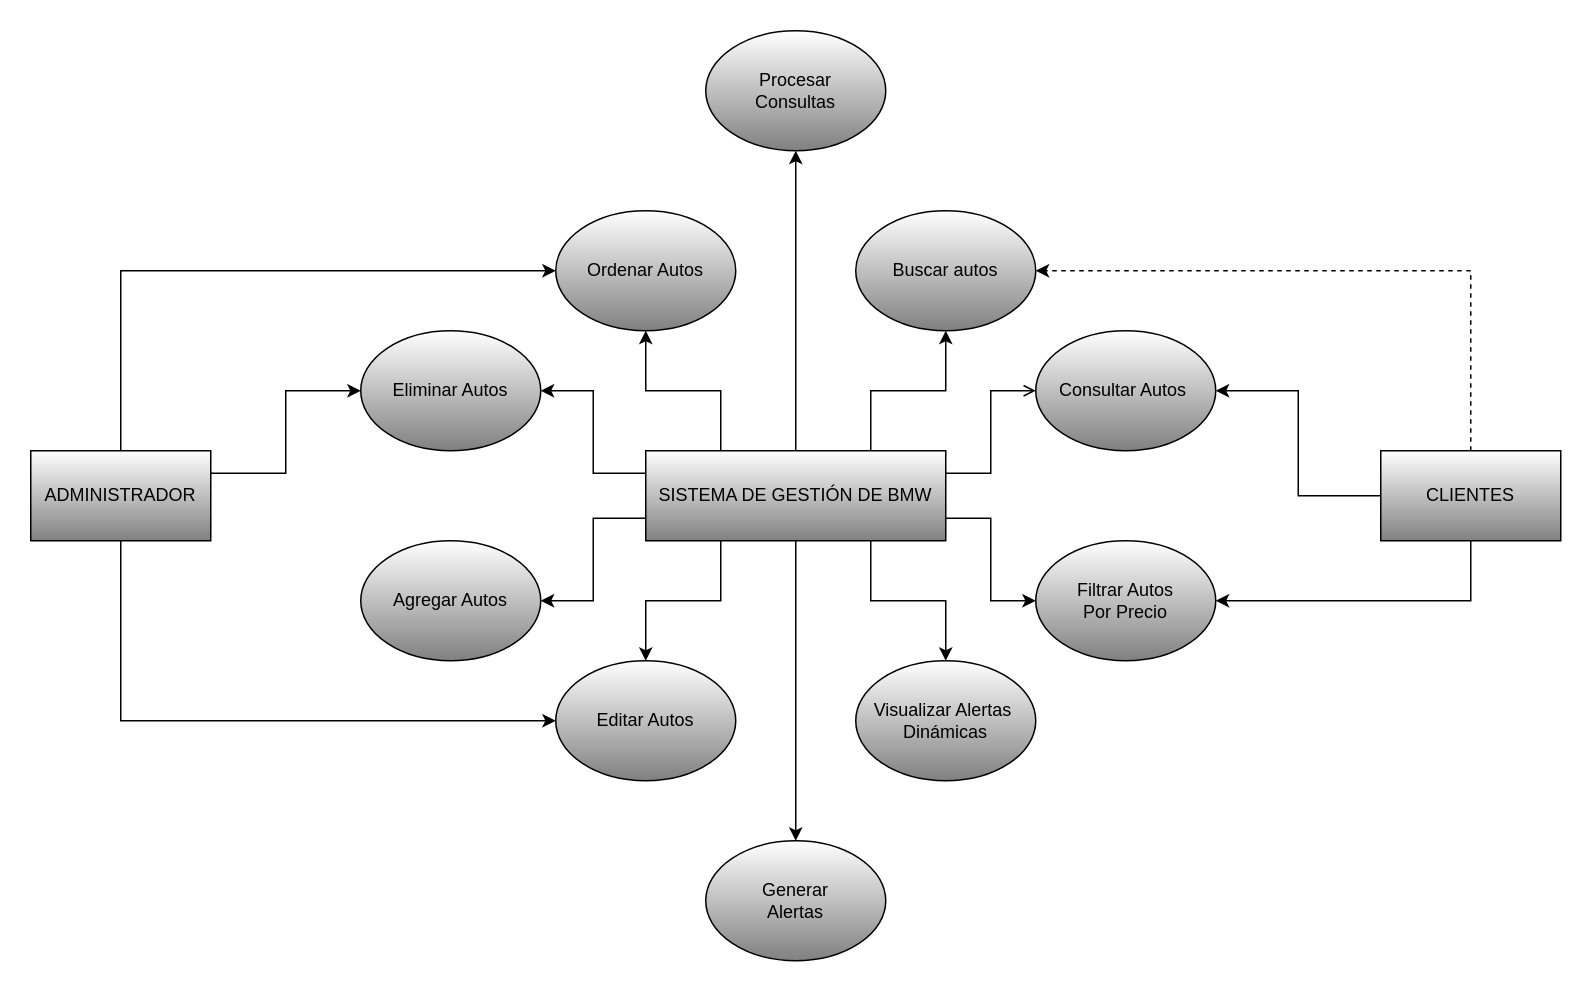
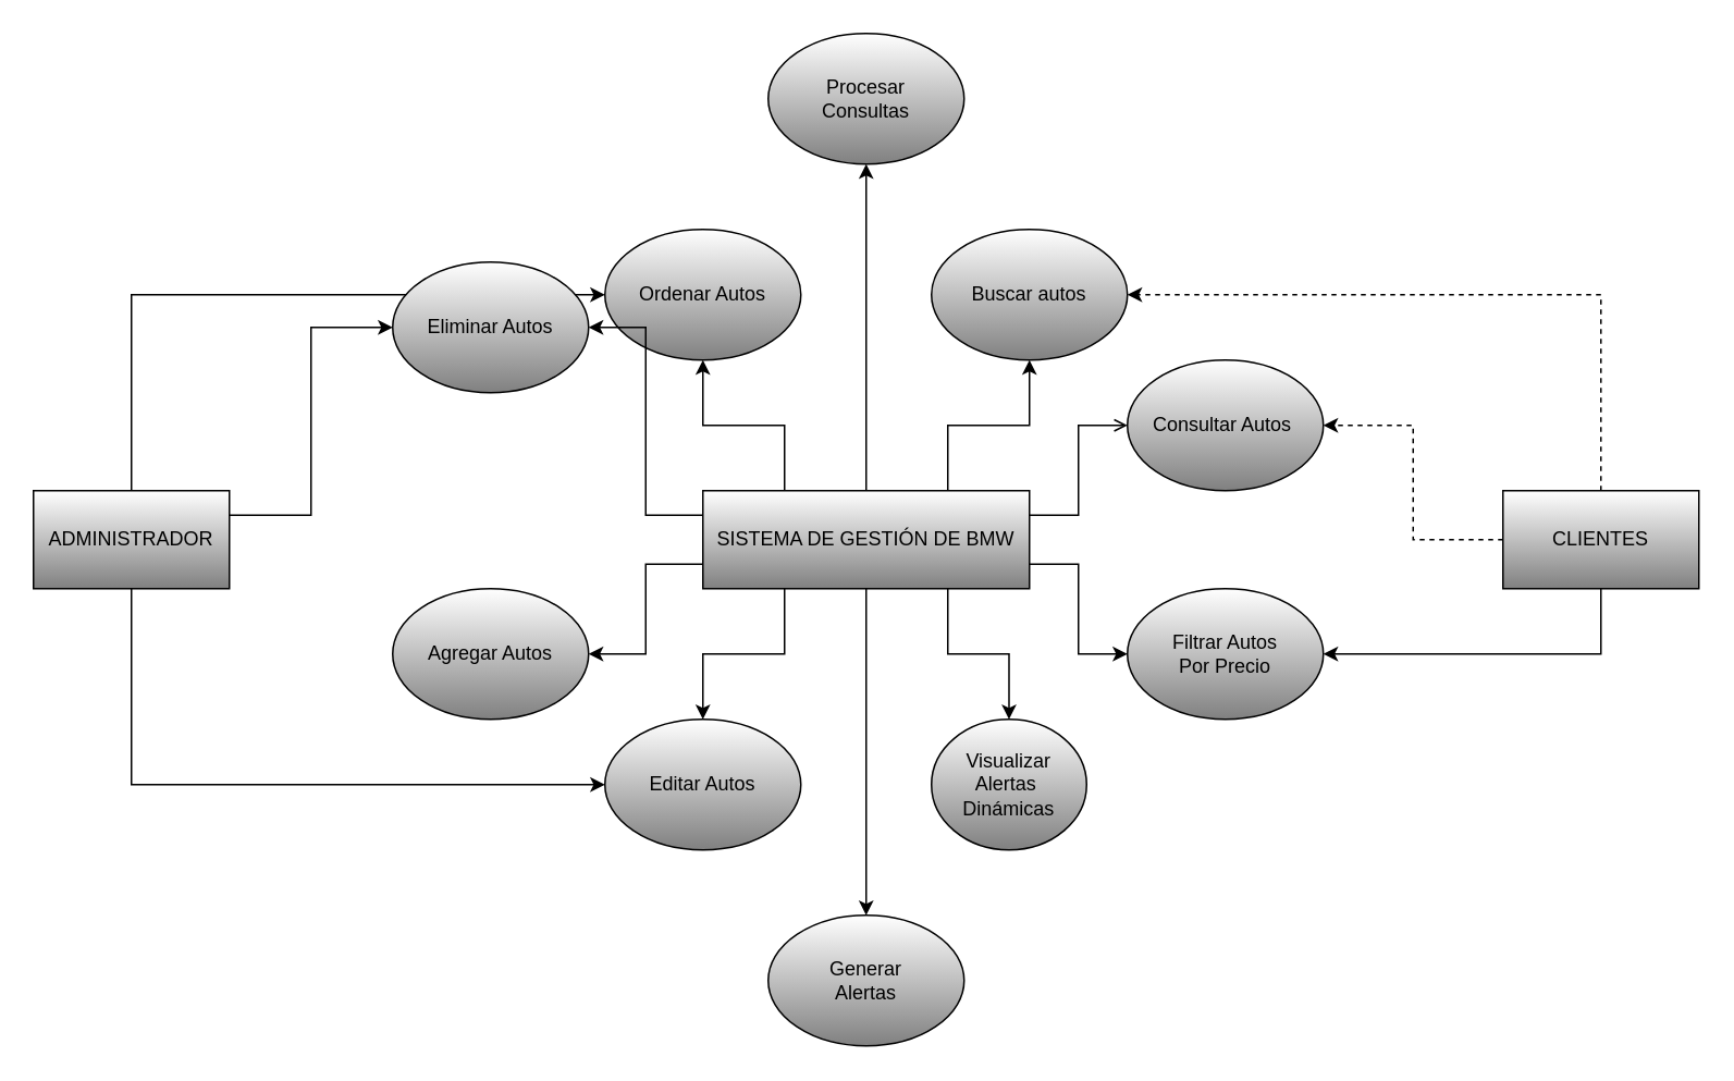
  <mxCell id="0" />
  <mxCell id="1" parent="0" />
  <mxCell id="2" style="edgeStyle=orthogonalEdgeStyle;rounded=0;orthogonalLoop=1;jettySize=auto;html=1;exitX=0.5;exitY=0;exitDx=0;exitDy=0;entryX=0;entryY=0.5;entryDx=0;entryDy=0;fontFamily=Helvetica;fontSize=12;fontColor=default;" edge="1" parent="1" source="5" target="11"><mxGeometry relative="1" as="geometry" /></mxCell>
  <mxCell id="3" style="edgeStyle=orthogonalEdgeStyle;rounded=0;orthogonalLoop=1;jettySize=auto;html=1;exitX=1;exitY=0.25;exitDx=0;exitDy=0;entryX=0;entryY=0.5;entryDx=0;entryDy=0;fontFamily=Helvetica;fontSize=12;fontColor=default;" edge="1" parent="1" source="5" target="10"><mxGeometry relative="1" as="geometry" /></mxCell>
  <mxCell id="4" style="edgeStyle=orthogonalEdgeStyle;rounded=0;orthogonalLoop=1;jettySize=auto;html=1;exitX=0.5;exitY=1;exitDx=0;exitDy=0;entryX=0;entryY=0.5;entryDx=0;entryDy=0;fontFamily=Helvetica;fontSize=12;fontColor=default;" edge="1" parent="1" source="5" target="8"><mxGeometry relative="1" as="geometry" /></mxCell>
  <mxCell id="5" value="ADMINISTRADOR" style="rounded=0;whiteSpace=wrap;html=1;gradientColor=#808080;" vertex="1" parent="1"><mxGeometry x="20" y="300" width="120" height="60" as="geometry" /></mxCell>
- <mxCell id="6" value="Visualizar Alertas&amp;nbsp;&lt;div&gt;Dinámicas&lt;/div&gt;" style="ellipse;whiteSpace=wrap;html=1;rounded=0;strokeColor=default;align=center;verticalAlign=middle;fontFamily=Helvetica;fontSize=12;fontColor=default;fillColor=default;gradientColor=#808080;" vertex="1" parent="1"><mxGeometry x="570" y="440" width="120" height="80" as="geometry" /></mxCell>
+ <mxCell id="6" value="Visualizar Alertas&amp;nbsp;&lt;div&gt;Dinámicas&lt;/div&gt;" style="ellipse;whiteSpace=wrap;html=1;rounded=0;strokeColor=default;align=center;verticalAlign=middle;fontFamily=Helvetica;fontSize=12;fontColor=default;fillColor=default;gradientColor=#808080;" vertex="1" parent="1"><mxGeometry x="570" y="440" width="95" height="80" as="geometry" /></mxCell>
  <mxCell id="7" value="Agregar Autos" style="ellipse;whiteSpace=wrap;html=1;rounded=0;strokeColor=default;align=center;verticalAlign=middle;fontFamily=Helvetica;fontSize=12;fontColor=default;fillColor=default;gradientColor=#808080;" vertex="1" parent="1"><mxGeometry x="240" y="360" width="120" height="80" as="geometry" /></mxCell>
  <mxCell id="8" value="Editar Autos" style="ellipse;whiteSpace=wrap;html=1;rounded=0;strokeColor=default;align=center;verticalAlign=middle;fontFamily=Helvetica;fontSize=12;fontColor=default;fillColor=default;gradientColor=#808080;" vertex="1" parent="1"><mxGeometry x="370" y="440" width="120" height="80" as="geometry" /></mxCell>
  <mxCell id="9" value="Buscar autos" style="ellipse;whiteSpace=wrap;html=1;rounded=0;strokeColor=default;align=center;verticalAlign=middle;fontFamily=Helvetica;fontSize=12;fontColor=default;fillColor=default;gradientColor=#808080;" vertex="1" parent="1"><mxGeometry x="570" y="140" width="120" height="80" as="geometry" /></mxCell>
- <mxCell id="10" value="Eliminar Autos" style="ellipse;whiteSpace=wrap;html=1;rounded=0;strokeColor=default;align=center;verticalAlign=middle;fontFamily=Helvetica;fontSize=12;fontColor=default;fillColor=default;gradientColor=#808080;" vertex="1" parent="1"><mxGeometry x="240" y="220" width="120" height="80" as="geometry" /></mxCell>
+ <mxCell id="10" value="Eliminar Autos" style="ellipse;whiteSpace=wrap;html=1;rounded=0;strokeColor=default;align=center;verticalAlign=middle;fontFamily=Helvetica;fontSize=12;fontColor=default;fillColor=default;gradientColor=#808080;" vertex="1" parent="1"><mxGeometry x="240" y="160" width="120" height="80" as="geometry" /></mxCell>
  <mxCell id="11" value="Ordenar Autos" style="ellipse;whiteSpace=wrap;html=1;rounded=0;strokeColor=default;align=center;verticalAlign=middle;fontFamily=Helvetica;fontSize=12;fontColor=default;fillColor=default;gradientColor=#808080;" vertex="1" parent="1"><mxGeometry x="370" y="140" width="120" height="80" as="geometry" /></mxCell>
  <mxCell id="12" value="Filtrar Autos&lt;div&gt;Por Precio&lt;/div&gt;" style="ellipse;whiteSpace=wrap;html=1;rounded=0;strokeColor=default;align=center;verticalAlign=middle;fontFamily=Helvetica;fontSize=12;fontColor=default;fillColor=default;gradientColor=#808080;" vertex="1" parent="1"><mxGeometry x="690" y="360" width="120" height="80" as="geometry" /></mxCell>
  <mxCell id="13" style="edgeStyle=orthogonalEdgeStyle;rounded=0;orthogonalLoop=1;jettySize=auto;html=1;exitX=0.5;exitY=0;exitDx=0;exitDy=0;entryX=1;entryY=0.5;entryDx=0;entryDy=0;fontFamily=Helvetica;fontSize=12;fontColor=default;dashed=1;" edge="1" parent="1" source="16" target="9"><mxGeometry relative="1" as="geometry" /></mxCell>
- <mxCell id="14" style="edgeStyle=orthogonalEdgeStyle;rounded=0;orthogonalLoop=1;jettySize=auto;html=1;exitX=0;exitY=0.5;exitDx=0;exitDy=0;entryX=1;entryY=0.5;entryDx=0;entryDy=0;fontFamily=Helvetica;fontSize=12;fontColor=default;" edge="1" parent="1" source="16" target="17"><mxGeometry relative="1" as="geometry" /></mxCell>
+ <mxCell id="14" style="edgeStyle=orthogonalEdgeStyle;rounded=0;orthogonalLoop=1;jettySize=auto;html=1;exitX=0;exitY=0.5;exitDx=0;exitDy=0;entryX=1;entryY=0.5;entryDx=0;entryDy=0;fontFamily=Helvetica;fontSize=12;fontColor=default;dashed=1;" edge="1" parent="1" source="16" target="17"><mxGeometry relative="1" as="geometry" /></mxCell>
  <mxCell id="15" style="edgeStyle=orthogonalEdgeStyle;rounded=0;orthogonalLoop=1;jettySize=auto;html=1;exitX=0.5;exitY=1;exitDx=0;exitDy=0;entryX=1;entryY=0.5;entryDx=0;entryDy=0;fontFamily=Helvetica;fontSize=12;fontColor=default;" edge="1" parent="1" source="16" target="12"><mxGeometry relative="1" as="geometry" /></mxCell>
  <mxCell id="16" value="CLIENTES" style="rounded=0;whiteSpace=wrap;html=1;strokeColor=default;align=center;verticalAlign=middle;fontFamily=Helvetica;fontSize=12;fontColor=default;fillColor=default;gradientColor=#808080;" vertex="1" parent="1"><mxGeometry x="920" y="300" width="120" height="60" as="geometry" /></mxCell>
  <mxCell id="17" value="Consultar Autos&amp;nbsp;" style="ellipse;whiteSpace=wrap;html=1;rounded=0;strokeColor=default;align=center;verticalAlign=middle;fontFamily=Helvetica;fontSize=12;fontColor=default;fillColor=default;gradientColor=#808080;" vertex="1" parent="1"><mxGeometry x="690" y="220" width="120" height="80" as="geometry" /></mxCell>
  <mxCell id="18" style="edgeStyle=orthogonalEdgeStyle;rounded=0;orthogonalLoop=1;jettySize=auto;html=1;exitX=0.25;exitY=0;exitDx=0;exitDy=0;entryX=0.5;entryY=1;entryDx=0;entryDy=0;fontFamily=Helvetica;fontSize=12;fontColor=default;" edge="1" parent="1" source="28" target="11"><mxGeometry relative="1" as="geometry" /></mxCell>
  <mxCell id="19" style="edgeStyle=orthogonalEdgeStyle;rounded=0;orthogonalLoop=1;jettySize=auto;html=1;exitX=0;exitY=0.25;exitDx=0;exitDy=0;entryX=1;entryY=0.5;entryDx=0;entryDy=0;fontFamily=Helvetica;fontSize=12;fontColor=default;" edge="1" parent="1" source="28" target="10"><mxGeometry relative="1" as="geometry" /></mxCell>
  <mxCell id="20" style="edgeStyle=orthogonalEdgeStyle;rounded=0;orthogonalLoop=1;jettySize=auto;html=1;exitX=0;exitY=0.75;exitDx=0;exitDy=0;entryX=1;entryY=0.5;entryDx=0;entryDy=0;fontFamily=Helvetica;fontSize=12;fontColor=default;" edge="1" parent="1" source="28" target="7"><mxGeometry relative="1" as="geometry" /></mxCell>
  <mxCell id="21" style="edgeStyle=orthogonalEdgeStyle;rounded=0;orthogonalLoop=1;jettySize=auto;html=1;exitX=0.25;exitY=1;exitDx=0;exitDy=0;entryX=0.5;entryY=0;entryDx=0;entryDy=0;fontFamily=Helvetica;fontSize=12;fontColor=default;" edge="1" parent="1" source="28" target="8"><mxGeometry relative="1" as="geometry" /></mxCell>
  <mxCell id="22" style="edgeStyle=orthogonalEdgeStyle;rounded=0;orthogonalLoop=1;jettySize=auto;html=1;exitX=0.75;exitY=1;exitDx=0;exitDy=0;entryX=0.5;entryY=0;entryDx=0;entryDy=0;fontFamily=Helvetica;fontSize=12;fontColor=default;" edge="1" parent="1" source="28" target="6"><mxGeometry relative="1" as="geometry" /></mxCell>
  <mxCell id="23" style="edgeStyle=orthogonalEdgeStyle;rounded=0;orthogonalLoop=1;jettySize=auto;html=1;exitX=1;exitY=0.75;exitDx=0;exitDy=0;entryX=0;entryY=0.5;entryDx=0;entryDy=0;fontFamily=Helvetica;fontSize=12;fontColor=default;" edge="1" parent="1" source="28" target="12"><mxGeometry relative="1" as="geometry" /></mxCell>
  <mxCell id="24" style="edgeStyle=orthogonalEdgeStyle;rounded=0;orthogonalLoop=1;jettySize=auto;html=1;exitX=1;exitY=0.25;exitDx=0;exitDy=0;entryX=0;entryY=0.5;entryDx=0;entryDy=0;fontFamily=Helvetica;fontSize=12;fontColor=default;endArrow=open;" edge="1" parent="1" source="28" target="17"><mxGeometry relative="1" as="geometry" /></mxCell>
  <mxCell id="25" style="edgeStyle=orthogonalEdgeStyle;rounded=0;orthogonalLoop=1;jettySize=auto;html=1;exitX=0.75;exitY=0;exitDx=0;exitDy=0;entryX=0.5;entryY=1;entryDx=0;entryDy=0;fontFamily=Helvetica;fontSize=12;fontColor=default;" edge="1" parent="1" source="28" target="9"><mxGeometry relative="1" as="geometry" /></mxCell>
  <mxCell id="26" style="edgeStyle=orthogonalEdgeStyle;rounded=0;orthogonalLoop=1;jettySize=auto;html=1;exitX=0.5;exitY=0;exitDx=0;exitDy=0;entryX=0.5;entryY=1;entryDx=0;entryDy=0;fontFamily=Helvetica;fontSize=12;fontColor=default;" edge="1" parent="1" source="28" target="29"><mxGeometry relative="1" as="geometry" /></mxCell>
  <mxCell id="27" style="edgeStyle=orthogonalEdgeStyle;rounded=0;orthogonalLoop=1;jettySize=auto;html=1;exitX=0.5;exitY=1;exitDx=0;exitDy=0;entryX=0.5;entryY=0;entryDx=0;entryDy=0;fontFamily=Helvetica;fontSize=12;fontColor=default;" edge="1" parent="1" source="28" target="30"><mxGeometry relative="1" as="geometry" /></mxCell>
  <mxCell id="28" value="SISTEMA DE GESTIÓN DE BMW" style="rounded=0;whiteSpace=wrap;html=1;strokeColor=default;align=center;verticalAlign=middle;fontFamily=Helvetica;fontSize=12;fontColor=default;fillColor=default;gradientColor=#808080;" vertex="1" parent="1"><mxGeometry x="430" y="300" width="200" height="60" as="geometry" /></mxCell>
  <mxCell id="29" value="Procesar&lt;div&gt;Consultas&lt;/div&gt;" style="ellipse;whiteSpace=wrap;html=1;rounded=0;strokeColor=default;align=center;verticalAlign=middle;fontFamily=Helvetica;fontSize=12;fontColor=default;fillColor=default;gradientColor=#808080;" vertex="1" parent="1"><mxGeometry x="470" y="20" width="120" height="80" as="geometry" /></mxCell>
  <mxCell id="30" value="Generar&lt;div&gt;Alertas&lt;/div&gt;" style="ellipse;whiteSpace=wrap;html=1;rounded=0;strokeColor=default;align=center;verticalAlign=middle;fontFamily=Helvetica;fontSize=12;fontColor=default;fillColor=default;gradientColor=#808080;" vertex="1" parent="1"><mxGeometry x="470" y="560" width="120" height="80" as="geometry" /></mxCell>
